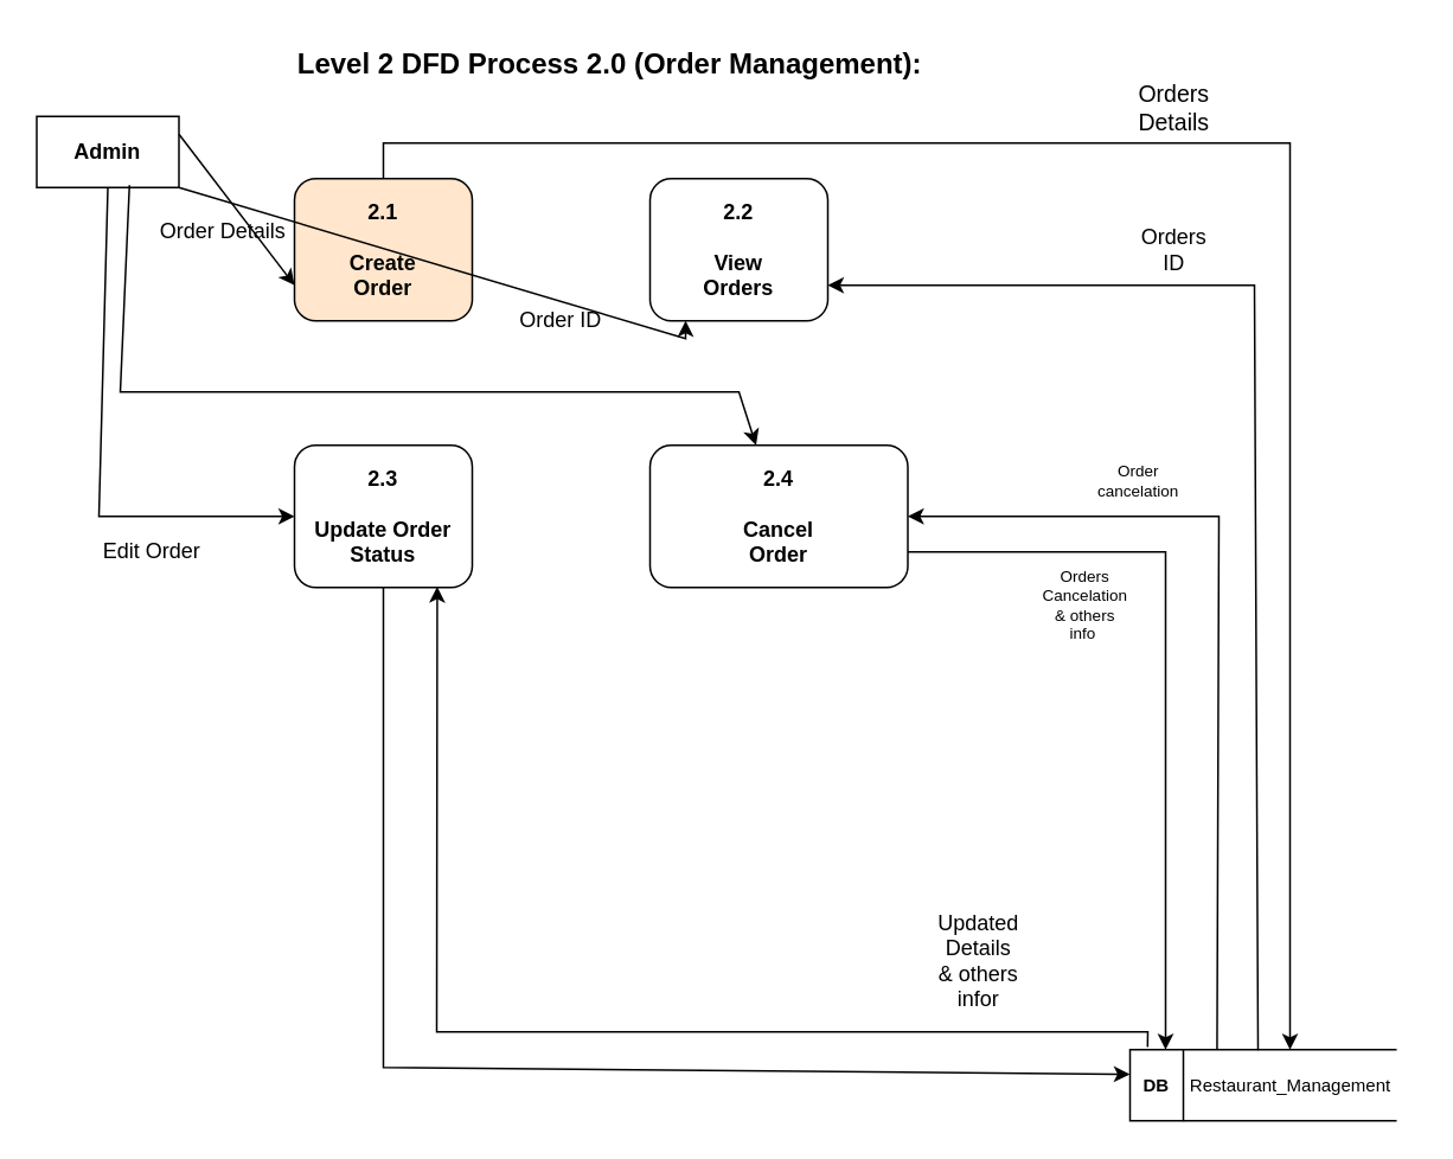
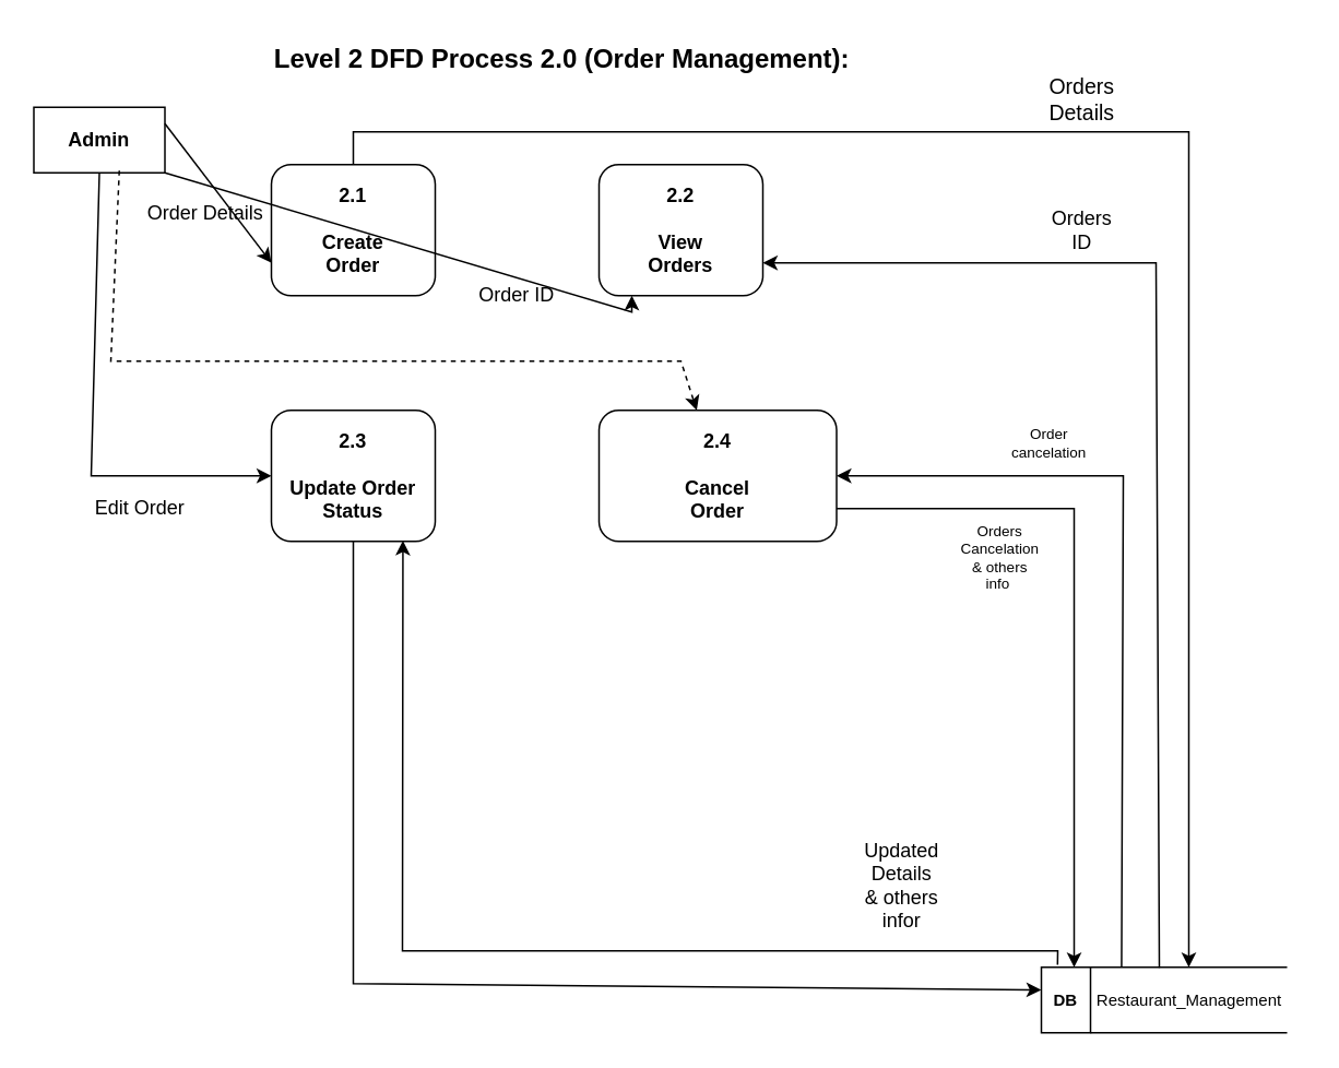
  <mxCell id="0" />
  <mxCell id="1" parent="0" />
  <mxCell id="2" value="Level 2 DFD Process 2.0 (Order Management):" style="text;html=1;strokeColor=none;fillColor=none;align=left;verticalAlign=middle;whiteSpace=wrap;rounded=0;fontSize=16;fontStyle=1;" parent="1" vertex="1"><mxGeometry x="165" y="20" width="400" height="30" as="geometry" /></mxCell>
  <mxCell id="3" value="Admin" style="rounded=0;whiteSpace=wrap;html=1;strokeColor=#000000;fillColor=#ffffff;fontSize=12;fontStyle=1;" parent="1" vertex="1"><mxGeometry x="20" y="65" width="80" height="40" as="geometry" /></mxCell>
- <mxCell id="4" value="2.1&#10;&#10;Create&#10;Order" style="rounded=1;whiteSpace=wrap;html=1;strokeColor=#000000;fillColor=#ffe6cc;fontSize=12;fontStyle=1;align=center;" parent="1" vertex="1"><mxGeometry x="165" y="100" width="100" height="80" as="geometry" /></mxCell>
+ <mxCell id="4" value="2.1&#10;&#10;Create&#10;Order" style="rounded=1;whiteSpace=wrap;html=1;strokeColor=#000000;fillColor=#ffffff;fontSize=12;fontStyle=1;align=center;" parent="1" vertex="1"><mxGeometry x="165" y="100" width="100" height="80" as="geometry" /></mxCell>
  <mxCell id="5" value="2.2&#10;&#10;View&#10;Orders" style="rounded=1;whiteSpace=wrap;html=1;strokeColor=#000000;fillColor=#ffffff;fontSize=12;fontStyle=1;align=center;" parent="1" vertex="1"><mxGeometry x="365" y="100" width="100" height="80" as="geometry" /></mxCell>
  <mxCell id="6" value="2.3&#10;&#10;Update Order&#10;Status" style="rounded=1;whiteSpace=wrap;html=1;strokeColor=#000000;fillColor=#ffffff;fontSize=12;fontStyle=1;align=center;" parent="1" vertex="1"><mxGeometry x="165" y="250" width="100" height="80" as="geometry" /></mxCell>
  <mxCell id="7" value="2.4&#10;&#10;Cancel&#10;Order" style="rounded=1;whiteSpace=wrap;html=1;strokeColor=#000000;fillColor=#ffffff;fontSize=12;fontStyle=1;align=center;" parent="1" vertex="1"><mxGeometry x="365" y="250" width="145" height="80" as="geometry" /></mxCell>
  <mxCell id="8" value="DB" style="rounded=0;whiteSpace=wrap;html=1;strokeColor=#000000;fillColor=#ffffff;fontSize=10;fontStyle=1;" parent="1" vertex="1"><mxGeometry x="635" y="590" width="30" height="40" as="geometry" /></mxCell>
  <mxCell id="9" value="" style="endArrow=classic;html=1;rounded=0;exitX=1;exitY=0.25;exitDx=0;exitDy=0;entryX=0;entryY=0.75;entryDx=0;entryDy=0;" parent="1" source="3" target="4" edge="1"><mxGeometry width="50" height="50" relative="1" as="geometry"><mxPoint x="355" y="400" as="sourcePoint" /><mxPoint x="405" y="350" as="targetPoint" /></mxGeometry></mxCell>
  <mxCell id="10" value="&lt;font style=&quot;font-size: 12px;&quot;&gt;Order Details&lt;/font&gt;" style="text;html=1;strokeColor=none;fillColor=none;align=center;verticalAlign=middle;whiteSpace=wrap;rounded=0;fontSize=9;" parent="1" vertex="1"><mxGeometry x="85" y="120" width="80" height="20" as="geometry" /></mxCell>
  <mxCell id="11" value="" style="endArrow=classic;html=1;rounded=0;exitX=1;exitY=1;exitDx=0;exitDy=0;" parent="1" source="3" edge="1"><mxGeometry width="50" height="50" relative="1" as="geometry"><mxPoint x="355" y="400" as="sourcePoint" /><mxPoint x="385" y="180" as="targetPoint" /><Array as="points"><mxPoint x="385" y="190" /></Array></mxGeometry></mxCell>
  <mxCell id="12" value="" style="endArrow=classic;html=1;rounded=0;exitX=0.5;exitY=1;exitDx=0;exitDy=0;entryX=0;entryY=0.5;entryDx=0;entryDy=0;" parent="1" source="3" target="6" edge="1"><mxGeometry width="50" height="50" relative="1" as="geometry"><mxPoint x="355" y="400" as="sourcePoint" /><mxPoint x="405" y="350" as="targetPoint" /><Array as="points"><mxPoint x="55" y="290" /></Array></mxGeometry></mxCell>
  <mxCell id="13" value="&lt;font style=&quot;font-size: 12px;&quot;&gt;Edit Order&lt;/font&gt;" style="text;html=1;strokeColor=none;fillColor=none;align=center;verticalAlign=middle;whiteSpace=wrap;rounded=0;fontSize=9;" parent="1" vertex="1"><mxGeometry x="45" y="300" width="80" height="20" as="geometry" /></mxCell>
- <mxCell id="14" value="" style="endArrow=classic;html=1;rounded=0;exitX=0.652;exitY=0.966;exitDx=0;exitDy=0;exitPerimeter=0;" parent="1" source="3" target="7" edge="1"><mxGeometry width="50" height="50" relative="1" as="geometry"><mxPoint x="355" y="400" as="sourcePoint" /><mxPoint x="405" y="350" as="targetPoint" /><Array as="points"><mxPoint x="67" y="220" /><mxPoint x="415" y="220" /></Array></mxGeometry></mxCell>
+ <mxCell id="14" value="" style="endArrow=classic;html=1;rounded=0;exitX=0.652;exitY=0.966;exitDx=0;exitDy=0;exitPerimeter=0;dashed=1;" parent="1" source="3" target="7" edge="1"><mxGeometry width="50" height="50" relative="1" as="geometry"><mxPoint x="355" y="400" as="sourcePoint" /><mxPoint x="405" y="350" as="targetPoint" /><Array as="points"><mxPoint x="67" y="220" /><mxPoint x="415" y="220" /></Array></mxGeometry></mxCell>
  <mxCell id="15" value="&lt;font style=&quot;font-size: 12px;&quot;&gt;Order ID&lt;/font&gt;" style="text;html=1;strokeColor=none;fillColor=none;align=center;verticalAlign=middle;whiteSpace=wrap;rounded=0;fontSize=9;" parent="1" vertex="1"><mxGeometry x="275" y="170" width="80" height="20" as="geometry" /></mxCell>
  <mxCell id="16" value="" style="endArrow=classic;html=1;rounded=0;exitX=0.5;exitY=0;exitDx=0;exitDy=0;entryX=0.5;entryY=0;entryDx=0;entryDy=0;" parent="1" source="4" edge="1"><mxGeometry width="50" height="50" relative="1" as="geometry"><mxPoint x="355" y="400" as="sourcePoint" /><mxPoint x="725" y="590" as="targetPoint" /><Array as="points"><mxPoint x="215" y="80" /><mxPoint x="725" y="80" /></Array></mxGeometry></mxCell>
  <mxCell id="17" value="&lt;font style=&quot;font-size: 12px;&quot;&gt;Orders ID&lt;/font&gt;" style="text;html=1;strokeColor=none;fillColor=none;align=center;verticalAlign=middle;whiteSpace=wrap;rounded=0;fontSize=9;" parent="1" vertex="1"><mxGeometry x="635" y="130" width="50" height="20" as="geometry" /></mxCell>
  <mxCell id="18" value="" style="endArrow=classic;html=1;rounded=0;exitX=0.5;exitY=1;exitDx=0;exitDy=0;entryX=-0.003;entryY=0.346;entryDx=0;entryDy=0;entryPerimeter=0;" parent="1" source="6" target="8" edge="1"><mxGeometry width="50" height="50" relative="1" as="geometry"><mxPoint x="355" y="400" as="sourcePoint" /><mxPoint x="405" y="350" as="targetPoint" /><Array as="points"><mxPoint x="215" y="600" /></Array></mxGeometry></mxCell>
  <mxCell id="19" value="Order cancelation" style="text;html=1;strokeColor=none;fillColor=none;align=center;verticalAlign=middle;whiteSpace=wrap;rounded=0;fontSize=9;" parent="1" vertex="1"><mxGeometry x="615" y="260" width="50" height="20" as="geometry" /></mxCell>
  <mxCell id="20" value="" style="endArrow=classic;html=1;rounded=0;exitX=1;exitY=0.75;exitDx=0;exitDy=0;" parent="1" source="7" edge="1"><mxGeometry width="50" height="50" relative="1" as="geometry"><mxPoint x="355" y="400" as="sourcePoint" /><mxPoint x="655" y="590" as="targetPoint" /><Array as="points"><mxPoint x="655" y="310" /></Array></mxGeometry></mxCell>
  <mxCell id="21" value="Orders Cancelation &amp;amp; others info&amp;nbsp;" style="text;html=1;strokeColor=none;fillColor=none;align=center;verticalAlign=middle;whiteSpace=wrap;rounded=0;fontSize=9;" parent="1" vertex="1"><mxGeometry x="585" y="330" width="50" height="20" as="geometry" /></mxCell>
  <mxCell id="22" value="" style="endArrow=classic;html=1;rounded=0;entryX=1;entryY=0.75;entryDx=0;entryDy=0;exitX=0.35;exitY=0.019;exitDx=0;exitDy=0;exitPerimeter=0;" parent="1" target="5" edge="1"><mxGeometry width="50" height="50" relative="1" as="geometry"><mxPoint x="707" y="590.38" as="sourcePoint" /><mxPoint x="405" y="80" as="targetPoint" /><Array as="points"><mxPoint x="705" y="160" /><mxPoint x="465" y="160" /></Array></mxGeometry></mxCell>
  <mxCell id="23" value="&lt;font style=&quot;font-size: 13px;&quot;&gt;Orders Details&lt;/font&gt;" style="text;html=1;strokeColor=none;fillColor=none;align=center;verticalAlign=middle;whiteSpace=wrap;rounded=0;fontSize=9;" parent="1" vertex="1"><mxGeometry x="635" y="50" width="50" height="20" as="geometry" /></mxCell>
  <mxCell id="24" value="" style="endArrow=classic;html=1;rounded=0;entryX=0.803;entryY=0.994;entryDx=0;entryDy=0;entryPerimeter=0;exitX=0.329;exitY=-0.037;exitDx=0;exitDy=0;exitPerimeter=0;" parent="1" source="8" target="6" edge="1"><mxGeometry width="50" height="50" relative="1" as="geometry"><mxPoint x="645" y="580" as="sourcePoint" /><mxPoint x="405" y="350" as="targetPoint" /><Array as="points"><mxPoint x="645" y="580" /><mxPoint x="245" y="580" /></Array></mxGeometry></mxCell>
  <mxCell id="25" value="&lt;font style=&quot;font-size: 12px;&quot;&gt;Updated Details &amp;amp; others infor&lt;/font&gt;" style="text;html=1;strokeColor=none;fillColor=none;align=center;verticalAlign=middle;whiteSpace=wrap;rounded=0;fontSize=9;" parent="1" vertex="1"><mxGeometry x="525" y="530" width="50" height="20" as="geometry" /></mxCell>
  <mxCell id="26" value="" style="endArrow=classic;html=1;rounded=0;entryX=1;entryY=0.5;entryDx=0;entryDy=0;exitX=0.158;exitY=-0.017;exitDx=0;exitDy=0;exitPerimeter=0;" parent="1" target="7" edge="1"><mxGeometry width="50" height="50" relative="1" as="geometry"><mxPoint x="683.96" y="589.66" as="sourcePoint" /><mxPoint x="405" y="350" as="targetPoint" /><Array as="points"><mxPoint x="685" y="290" /></Array></mxGeometry></mxCell>
  <mxCell id="27" value="" style="endArrow=none;html=1;exitX=1;exitY=0;exitDx=0;exitDy=0;" edge="1" parent="1" source="8"><mxGeometry width="50" height="50" relative="1" as="geometry"><mxPoint x="675" y="630" as="sourcePoint" /><mxPoint x="785" y="590" as="targetPoint" /></mxGeometry></mxCell>
  <mxCell id="28" value="&lt;span style=&quot;color: rgb(0, 0, 0); font-size: 10px; text-wrap-mode: wrap;&quot;&gt;Restaurant_Management&lt;/span&gt;" style="text;html=1;align=center;verticalAlign=middle;resizable=0;points=[];autosize=1;strokeColor=none;fillColor=none;" vertex="1" parent="1"><mxGeometry x="655" y="595" width="140" height="30" as="geometry" /></mxCell>
  <mxCell id="29" value="" style="endArrow=none;html=1;exitX=1;exitY=0;exitDx=0;exitDy=0;" edge="1" parent="1"><mxGeometry width="50" height="50" relative="1" as="geometry"><mxPoint x="665" y="630" as="sourcePoint" /><mxPoint x="785" y="630" as="targetPoint" /></mxGeometry></mxCell>
